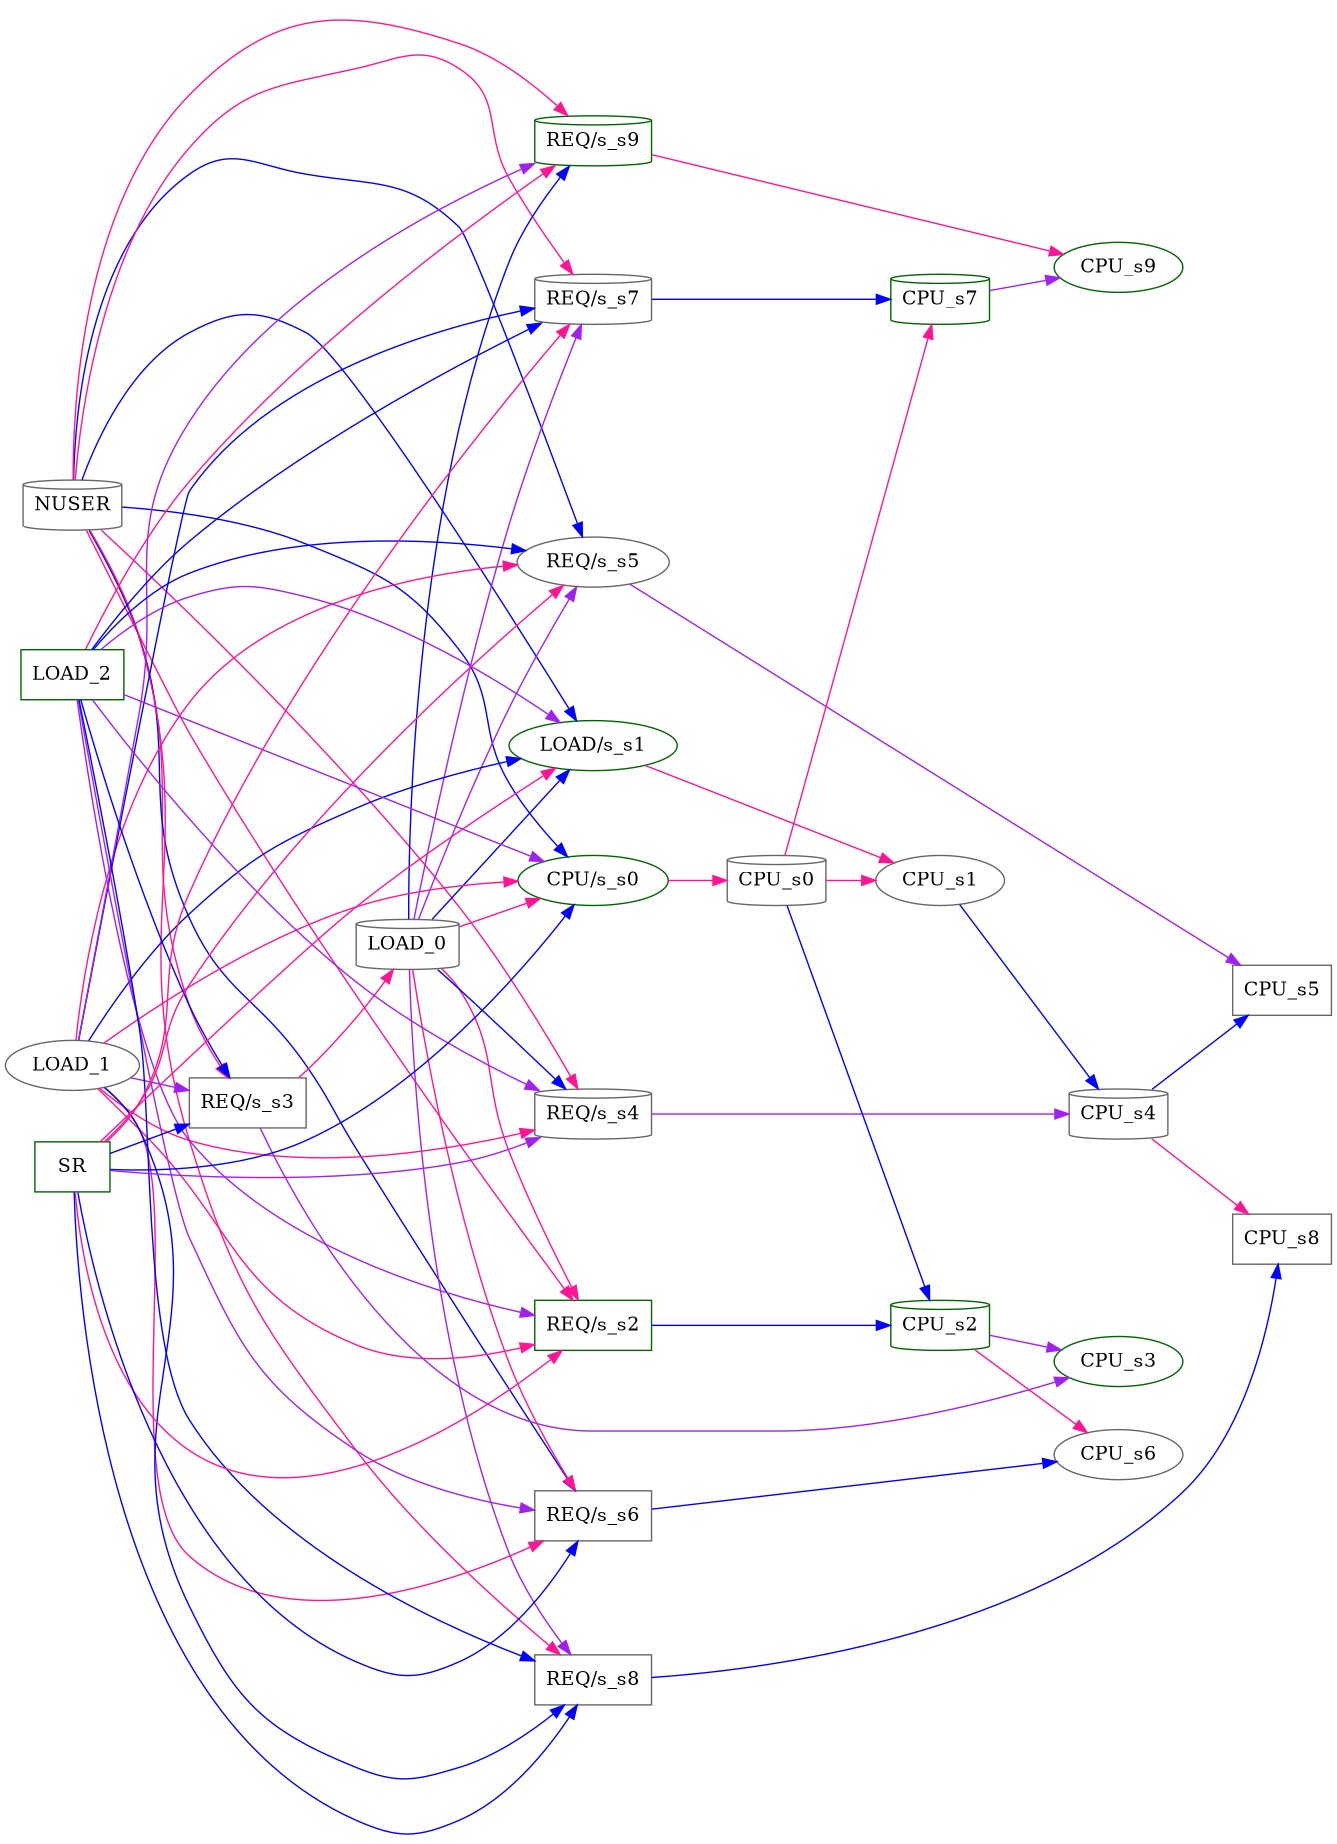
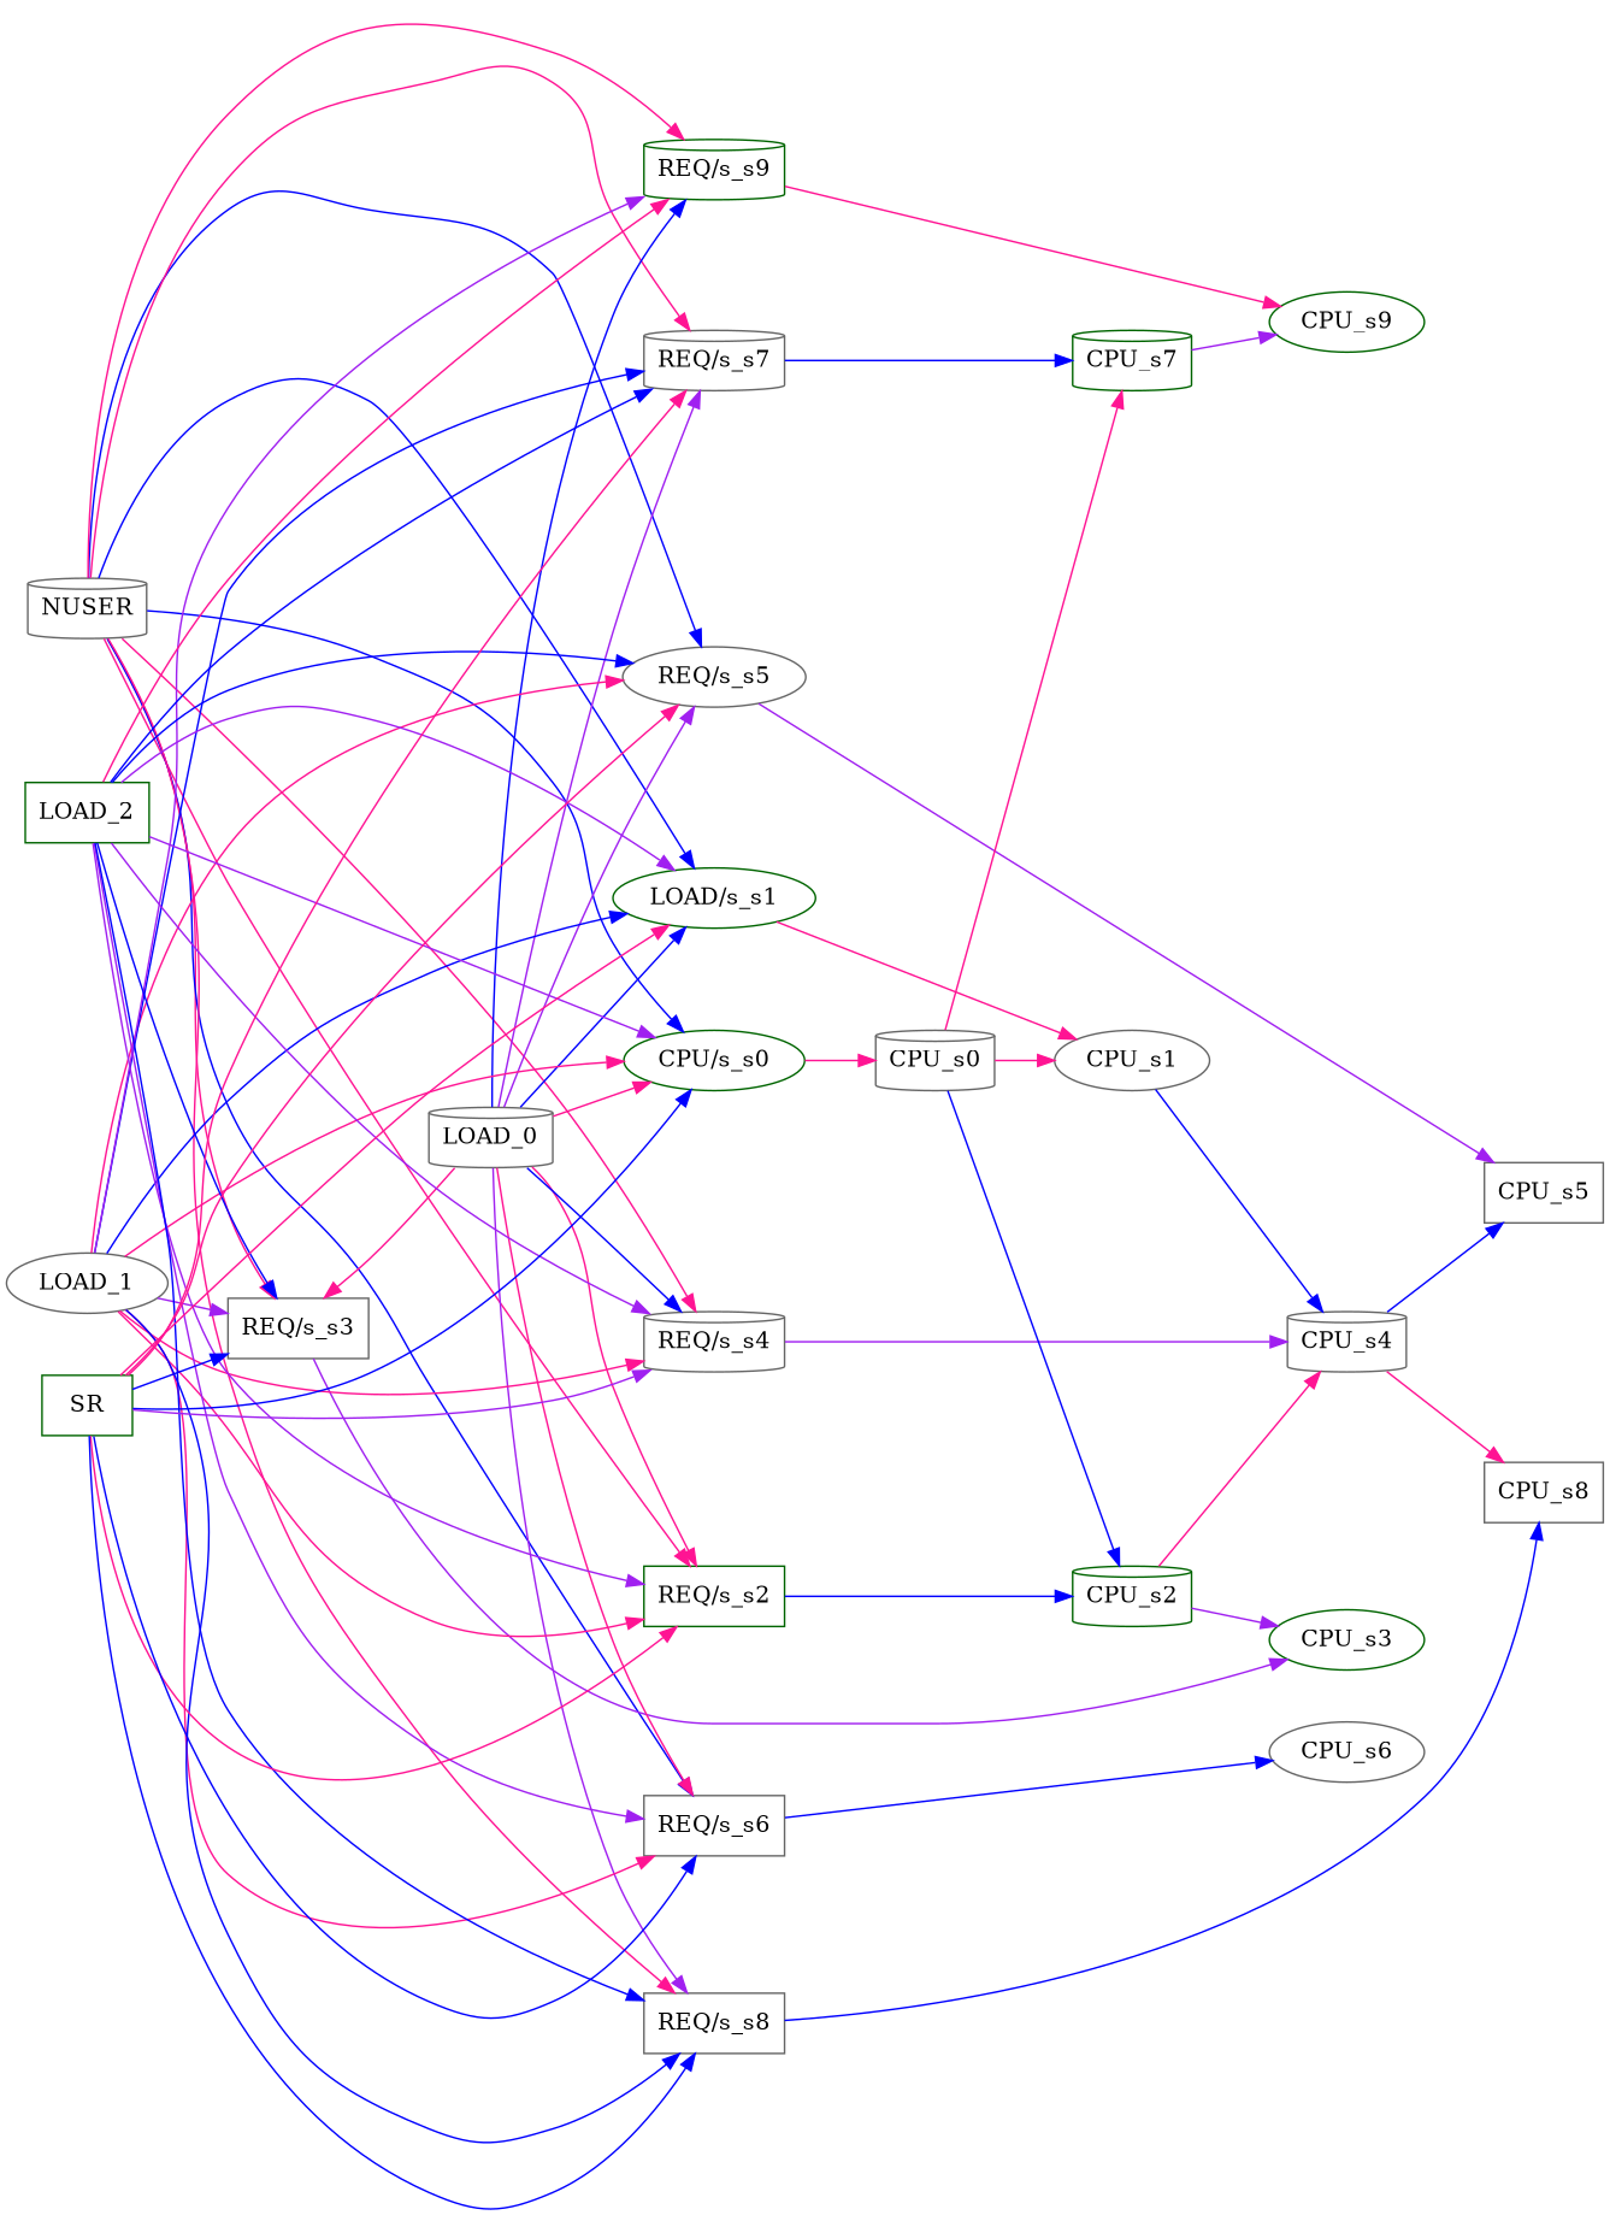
  strict digraph {
    rankdir=LR
    node [color=gray40 shape=cylinder]
    edge [color=deeppink]
    n1 [color=darkgreen label="CPU/s_s0" shape=ellipse]
    NUSER
    n3 [color=darkgreen label="LOAD/s_s1" shape=ellipse]
    "REQ/s_s2" [color=darkgreen shape=box]
    "REQ/s_s3" [shape=box]
    "REQ/s_s4"
    "REQ/s_s5" [shape=ellipse]
    "REQ/s_s6" [shape=box]
    "REQ/s_s7"
    "REQ/s_s8" [shape=box]
    "REQ/s_s9" [color=darkgreen]
    CPU_s0
    CPU_s1 [shape=ellipse]
    CPU_s2 [color=darkgreen]
    CPU_s3 [color=darkgreen shape=ellipse]
    CPU_s4
    CPU_s5 [shape=box]
    CPU_s6 [shape=ellipse]
    CPU_s7 [color=darkgreen]
    CPU_s8 [shape=box]
    CPU_s9 [color=darkgreen shape=ellipse]
    LOAD_0
    LOAD_1 [shape=ellipse]
    LOAD_2 [color=darkgreen shape=box]
    SR [color=darkgreen shape=box]
    n1 -> CPU_s0
    NUSER -> n1 [color=blue]
    NUSER -> n3 [color=blue]
    NUSER -> "REQ/s_s2"
    NUSER -> "REQ/s_s3"
    NUSER -> "REQ/s_s4"
    NUSER -> "REQ/s_s5" [color=blue]
    NUSER -> "REQ/s_s6" [color=blue]
    NUSER -> "REQ/s_s7"
    NUSER -> "REQ/s_s8"
    NUSER -> "REQ/s_s9"
    n3 -> CPU_s1
    "REQ/s_s2" -> CPU_s2 [color=blue]
    "REQ/s_s3" -> CPU_s3 [color=purple]
    "REQ/s_s4" -> CPU_s4 [color=purple]
    "REQ/s_s5" -> CPU_s5 [color=purple]
    "REQ/s_s6" -> CPU_s6 [color=blue]
    "REQ/s_s7" -> CPU_s7 [color=blue]
    "REQ/s_s8" -> CPU_s8 [color=blue]
    "REQ/s_s9" -> CPU_s9
    CPU_s0 -> CPU_s1
    CPU_s0 -> CPU_s2 [color=blue]
    CPU_s0 -> CPU_s7
    CPU_s1 -> CPU_s4 [color=blue]
    CPU_s2 -> CPU_s3 [color=purple]
-   CPU_s2 -> CPU_s6
+   CPU_s2 -> CPU_s4
    CPU_s4 -> CPU_s5 [color=blue]
    CPU_s4 -> CPU_s8
    CPU_s7 -> CPU_s9 [color=purple]
    LOAD_0 -> n1
    LOAD_0 -> n3 [color=blue]
    LOAD_0 -> "REQ/s_s2"
-   "REQ/s_s3" -> LOAD_0
+   LOAD_0 -> "REQ/s_s3"
    LOAD_0 -> "REQ/s_s4" [color=blue]
    LOAD_0 -> "REQ/s_s5" [color=purple]
    LOAD_0 -> "REQ/s_s6"
    LOAD_0 -> "REQ/s_s7" [color=purple]
    LOAD_0 -> "REQ/s_s8" [color=purple]
    LOAD_0 -> "REQ/s_s9" [color=blue]
    LOAD_1 -> n1
    LOAD_1 -> n3 [color=blue]
    LOAD_1 -> "REQ/s_s2"
    LOAD_1 -> "REQ/s_s3" [color=purple]
    LOAD_1 -> "REQ/s_s4"
    LOAD_1 -> "REQ/s_s5"
    LOAD_1 -> "REQ/s_s6"
    LOAD_1 -> "REQ/s_s7" [color=blue]
    LOAD_1 -> "REQ/s_s8" [color=blue]
    LOAD_1 -> "REQ/s_s9" [color=purple]
    LOAD_2 -> n1 [color=purple]
    LOAD_2 -> n3 [color=purple]
    LOAD_2 -> "REQ/s_s2" [color=purple]
    LOAD_2 -> "REQ/s_s3" [color=blue]
    LOAD_2 -> "REQ/s_s4" [color=purple]
    LOAD_2 -> "REQ/s_s5" [color=blue]
    LOAD_2 -> "REQ/s_s6" [color=purple]
    LOAD_2 -> "REQ/s_s7" [color=blue]
    LOAD_2 -> "REQ/s_s8" [color=blue]
    LOAD_2 -> "REQ/s_s9"
    SR -> n1 [color=blue]
    SR -> n3
    SR -> "REQ/s_s2"
    SR -> "REQ/s_s3" [color=blue]
    SR -> "REQ/s_s4" [color=purple]
    SR -> "REQ/s_s5"
    SR -> "REQ/s_s6" [color=blue]
    SR -> "REQ/s_s7"
    SR -> "REQ/s_s8" [color=blue]
  }
